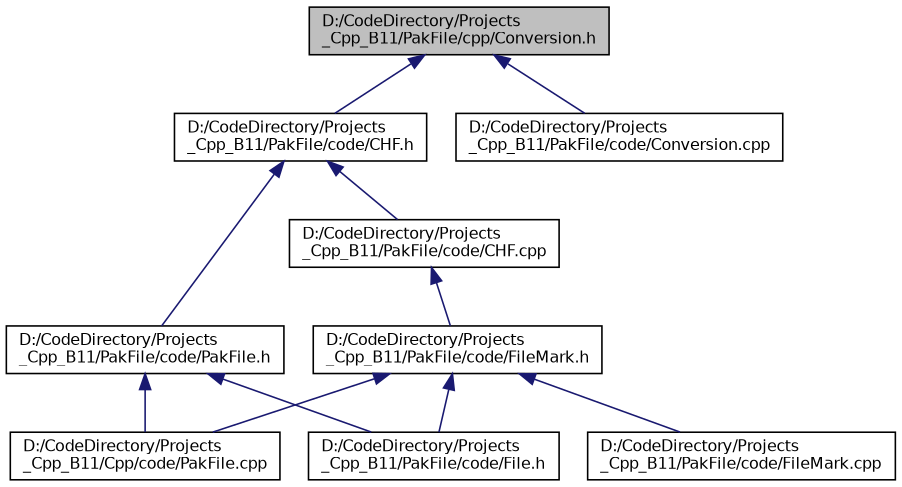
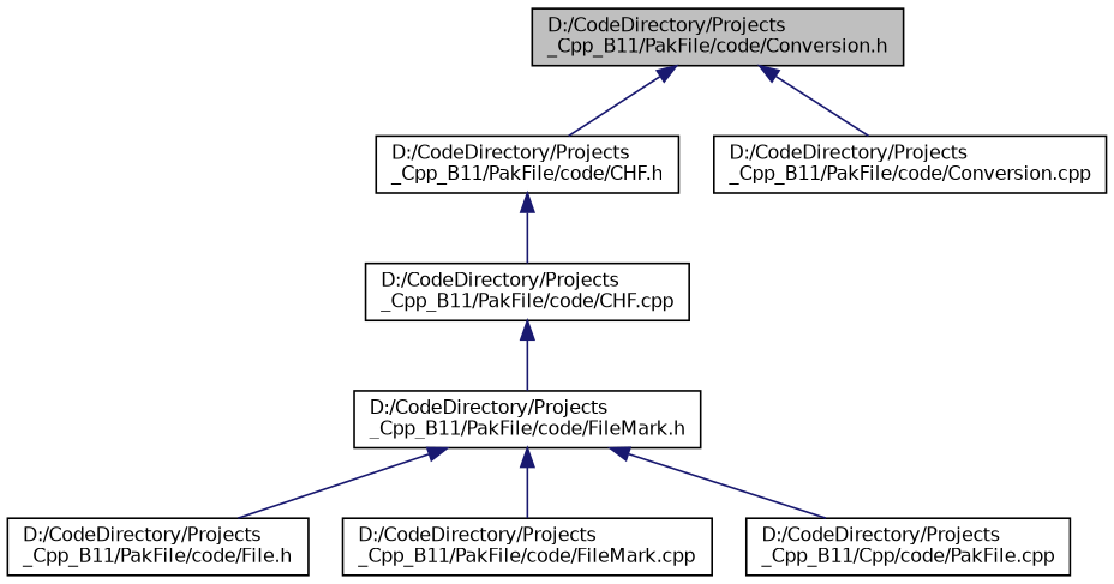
  digraph {
    node [color=black fillcolor=white fontname=Helvetica fontsize=10 shape=record style=filled]
    edge [color=midnightblue dir=back fontname=Helvetica fontsize=10 labelfontname=Helvetica labelfontsize=10 style=solid]
-   n1 [fillcolor=grey75 fontcolor=black height=0.2 label="D:/CodeDirectory/Projects\l_Cpp_B11/PakFile/cpp/Conversion.h" width=0.4]
+   n1 [fillcolor=grey75 fontcolor=black height=0.2 label="D:/CodeDirectory/Projects\l_Cpp_B11/PakFile/code/Conversion.h" width=0.4]
    n2 [height=0.2 label="D:/CodeDirectory/Projects\l_Cpp_B11/PakFile/code/CHF.h" width=0.4]
    n3 [height=0.2 label="D:/CodeDirectory/Projects\l_Cpp_B11/PakFile/code/Conversion.cpp" width=0.4]
    n4 [height=0.2 label="D:/CodeDirectory/Projects\l_Cpp_B11/PakFile/code/CHF.cpp" width=0.4]
-   n5 [height=0.2 label="D:/CodeDirectory/Projects\l_Cpp_B11/PakFile/code/PakFile.h" width=0.4]
    n6 [height=0.2 label="D:/CodeDirectory/Projects\l_Cpp_B11/PakFile/code/FileMark.h" width=0.4]
    n7 [height=0.2 label="D:/CodeDirectory/Projects\l_Cpp_B11/PakFile/code/File.h" width=0.4]
    n8 [height=0.2 label="D:/CodeDirectory/Projects\l_Cpp_B11/PakFile/code/FileMark.cpp" width=0.4]
    n9 [height=0.2 label="D:/CodeDirectory/Projects\l_Cpp_B11/Cpp/code/PakFile.cpp" width=0.4]
    n1 -> n2
    n1 -> n3
    n2 -> n4
-   n2 -> n5
    n4 -> n6
-   n5 -> n7
-   n5 -> n9
    n6 -> n7
    n6 -> n8
    n6 -> n9
  }
